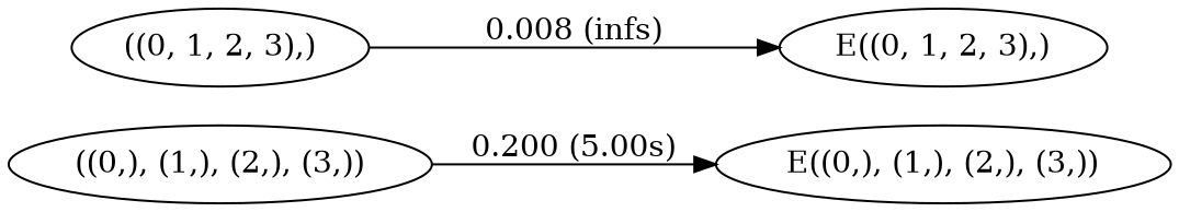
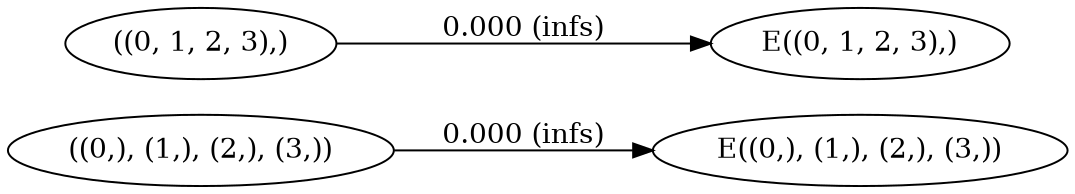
  digraph {
    rankdir=LR
    "((0,), (1,), (2,), (3,))"
    "E((0,), (1,), (2,), (3,))"
    "((0, 1, 2, 3),)"
    "E((0, 1, 2, 3),)"
-   "((0,), (1,), (2,), (3,))" -> "E((0,), (1,), (2,), (3,))" [label="0.200 (5.00s)"]
-   "((0, 1, 2, 3),)" -> "E((0, 1, 2, 3),)" [label="0.008 (infs)"]
+   "((0,), (1,), (2,), (3,))" -> "E((0,), (1,), (2,), (3,))" [label="0.000 (infs)"]
+   "((0, 1, 2, 3),)" -> "E((0, 1, 2, 3),)" [label="0.000 (infs)"]
  }
